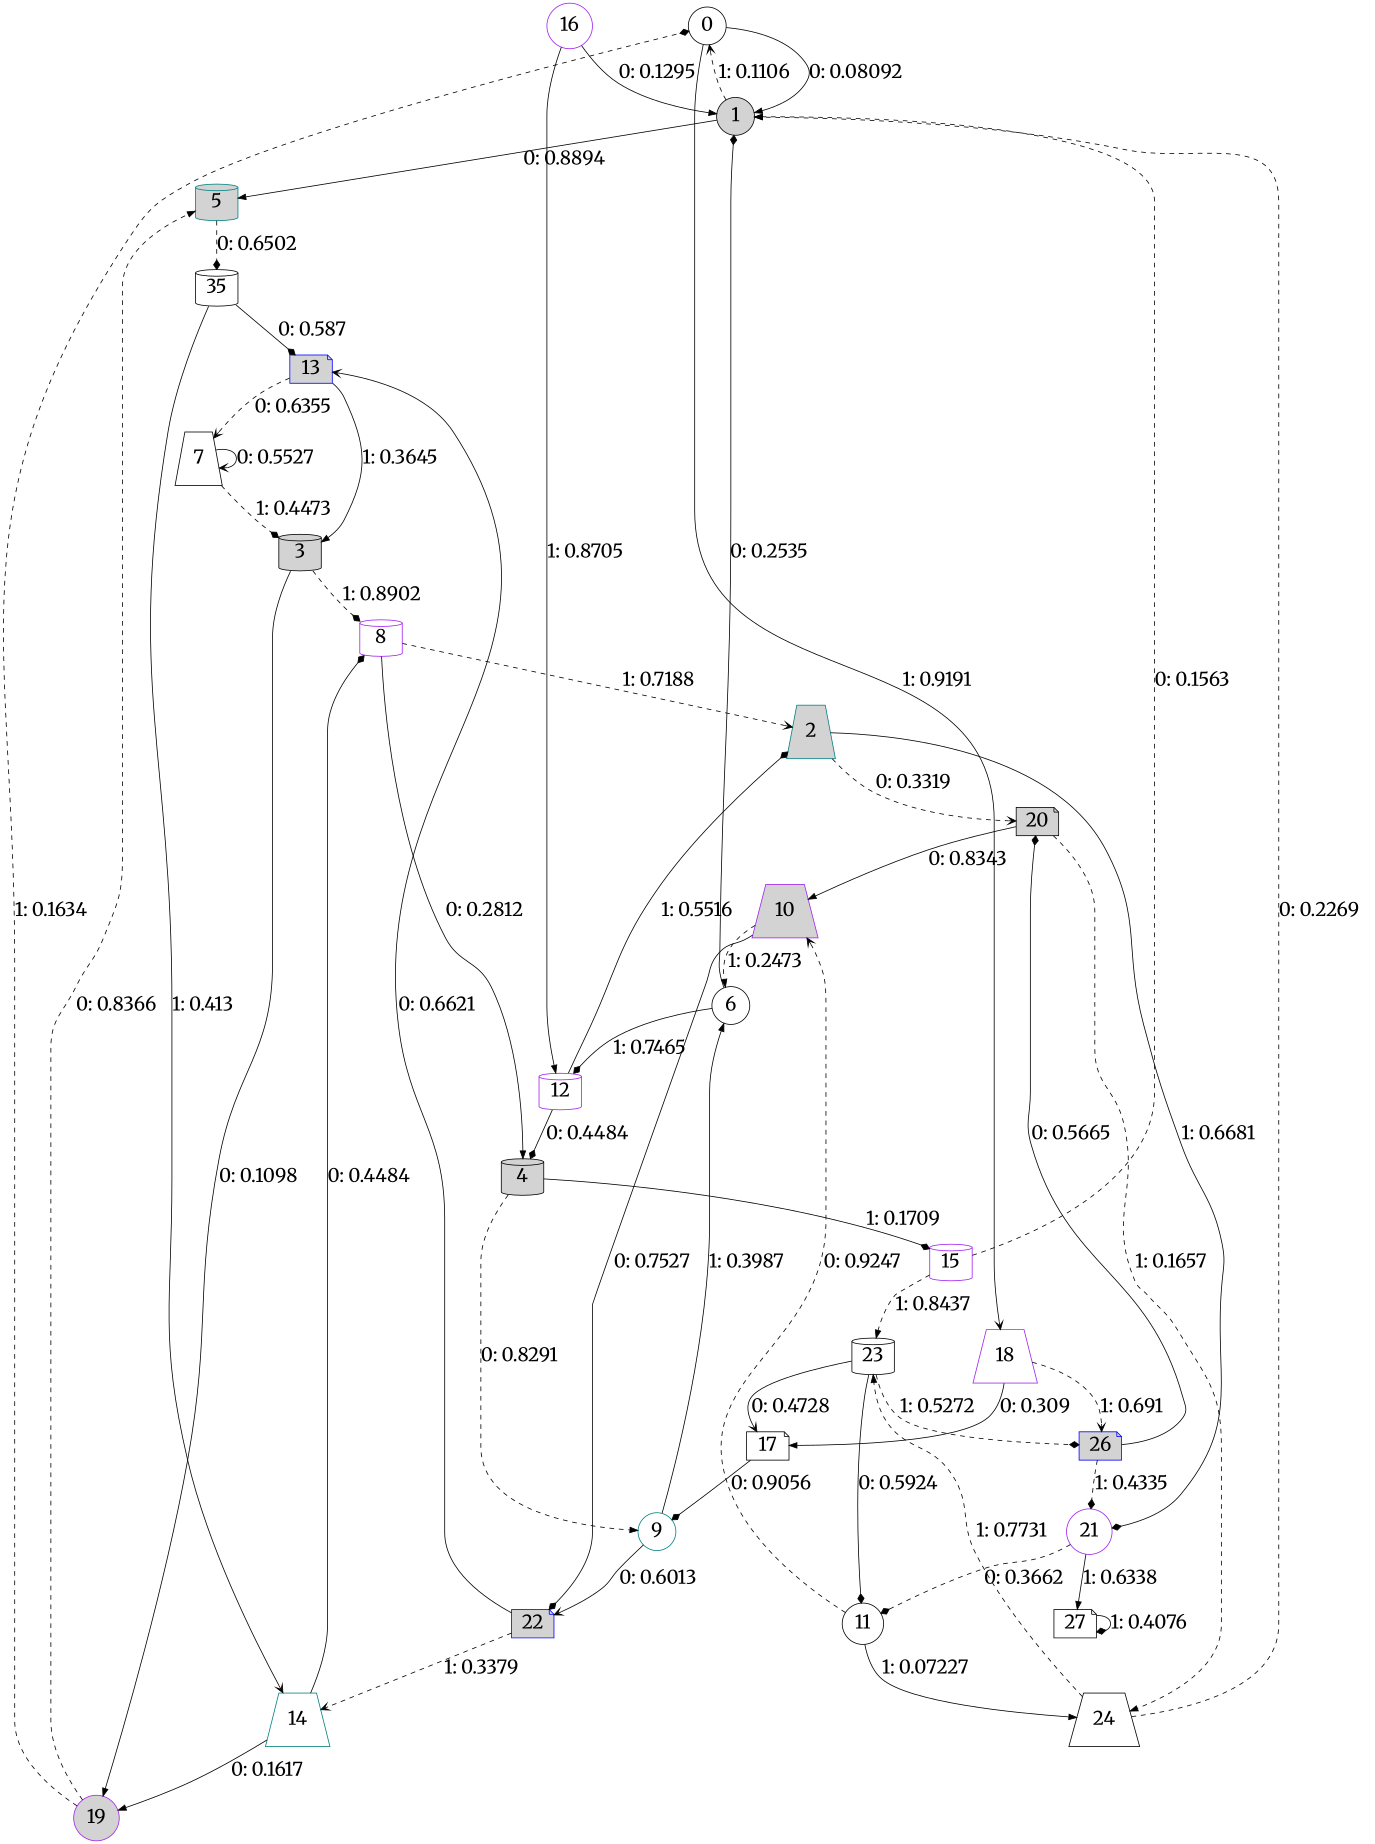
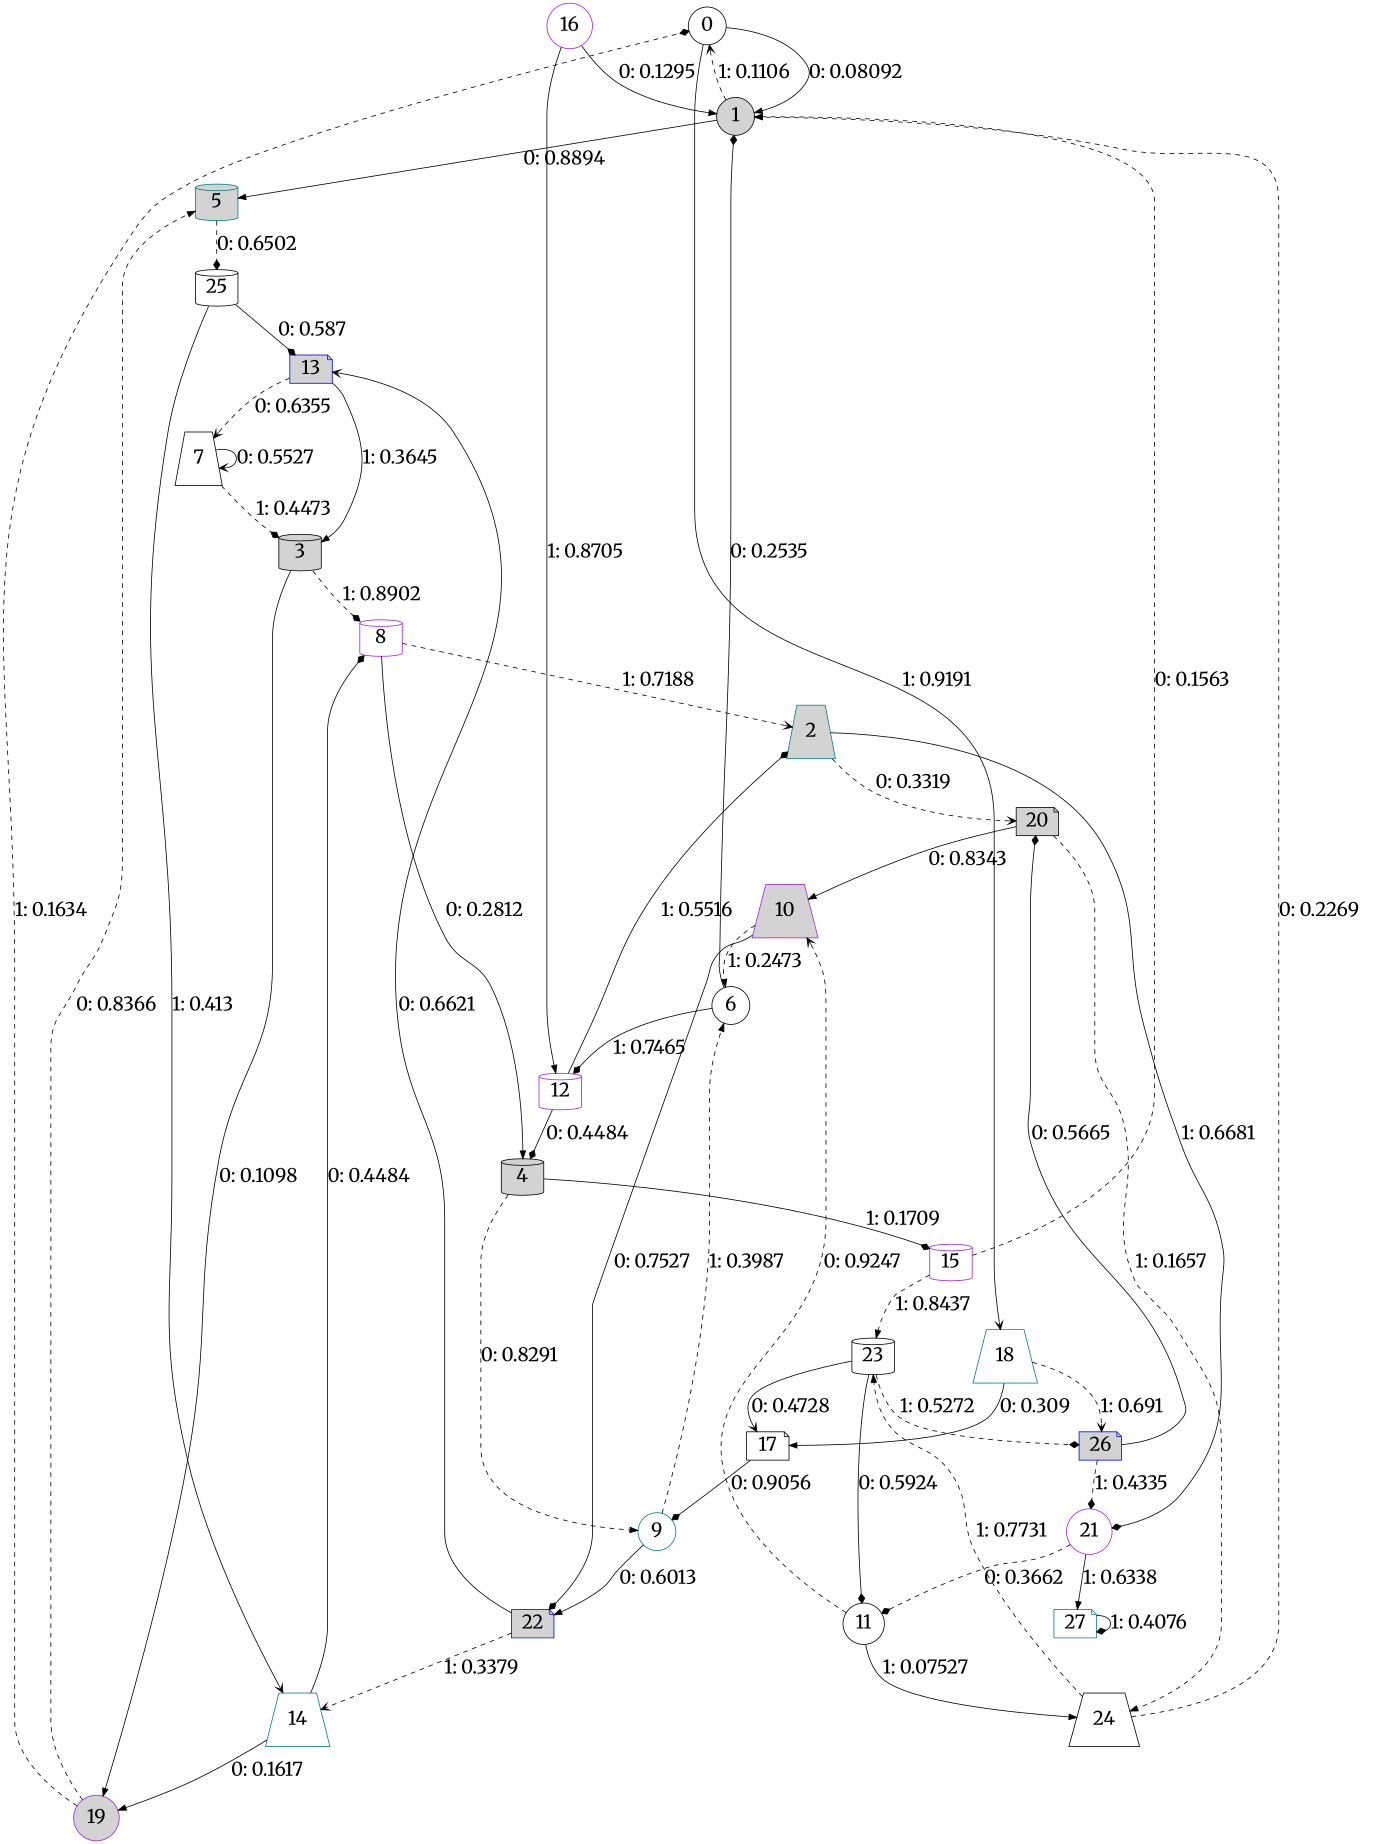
  digraph {
    fontname=Merriweather
    node [color=black fillcolor=white fontname=Merriweather fontsize=24 shape=circle style=filled]
    edge [arrowhead=normal fontname=Merriweather fontsize=24 style=solid]
    0
    1 [fillcolor=lightgrey]
-   18 [color=purple shape=trapezium]
+   18 [color=teal shape=trapezium]
    5 [color=teal fillcolor=lightgrey shape=cylinder]
    17 [shape=note]
    26 [color=blue fillcolor=lightgrey shape=note]
-   25 [shape=cylinder label=35]
+   25 [shape=cylinder]
    9 [color=teal]
    20 [fillcolor=lightgrey shape=note]
    21 [color=purple]
    13 [color=blue fillcolor=lightgrey shape=note]
    14 [color=teal shape=trapezium]
    16 [color=purple]
    12 [color=purple shape=cylinder]
    2 [color=teal fillcolor=lightgrey shape=trapezium]
    10 [color=purple fillcolor=lightgrey shape=trapezium]
    24 [shape=trapezium]
    11
-   27 [shape=note]
+   27 [color=teal shape=note]
    6
    22 [color=blue fillcolor=lightgrey shape=note]
    23 [shape=cylinder]
    3 [fillcolor=lightgrey shape=cylinder]
    19 [color=purple fillcolor=lightgrey]
    8 [color=purple shape=cylinder]
    4 [fillcolor=lightgrey shape=cylinder]
    15 [color=purple shape=cylinder]
    7 [shape=trapezium]
    0 -> 1 [label="0: 0.08092  "]
    0 -> 18 [arrowhead=vee label="1: 0.9191   "]
    1 -> 0 [arrowhead=vee label="1: 0.1106   " style=dashed]
    1 -> 5 [label="0: 0.8894   "]
    18 -> 17 [label="0: 0.309    "]
    18 -> 26 [arrowhead=vee label="1: 0.691    " style=dashed]
    5 -> 25 [arrowhead=diamond label="0: 0.6502   " style=dashed]
    17 -> 9 [arrowhead=diamond label="0: 0.9056   "]
    26 -> 20 [arrowhead=diamond label="0: 0.5665   "]
    26 -> 21 [arrowhead=diamond label="1: 0.4335   " style=dashed]
    25 -> 13 [arrowhead=diamond label="0: 0.587    "]
    25 -> 14 [arrowhead=vee label="1: 0.413    "]
-   9 -> 6 [label="1: 0.3987   "]
-   9 -> 22 [arrowhead=vee label="0: 0.6013   "]
+   9 -> 6 [label="1: 0.3987   " style=dashed]
+   9 -> 22 [label="0: 0.6013   "]
    20 -> 10 [label="0: 0.8343   "]
    20 -> 24 [label="1: 0.1657   " style=dashed]
    21 -> 11 [arrowhead=diamond label="0: 0.3662   " style=dashed]
    21 -> 27 [label="1: 0.6338   "]
    13 -> 3 [label="1: 0.3645   "]
    13 -> 7 [arrowhead=vee label="0: 0.6355   " style=dashed]
    14 -> 19 [label="0: 0.1617   "]
    14 -> 8 [arrowhead=diamond label="0: 0.4484   "]
    16 -> 1 [label="0: 0.1295   "]
    16 -> 12 [label="1: 0.8705   "]
    12 -> 2 [arrowhead=diamond label="1: 0.5516   "]
    12 -> 4 [arrowhead=diamond label="0: 0.4484   "]
    2 -> 20 [arrowhead=vee label="0: 0.3319   " style=dashed]
    2 -> 21 [arrowhead=diamond label="1: 0.6681   "]
    10 -> 6 [label="1: 0.2473   " style=dashed]
    10 -> 22 [arrowhead=diamond label="0: 0.7527   "]
    24 -> 1 [label="0: 0.2269   " style=dashed]
    24 -> 23 [label="1: 0.7731   " style=dashed]
    11 -> 10 [arrowhead=vee label="0: 0.9247   " style=dashed]
-   11 -> 24 [label="1: 0.07227  "]
+   11 -> 24 [label="1: 0.07527  "]
    27 -> 27 [arrowhead=diamond label="1: 0.4076   "]
    6 -> 1 [arrowhead=diamond label="0: 0.2535   "]
    6 -> 12 [arrowhead=diamond label="1: 0.7465   "]
    22 -> 13 [arrowhead=vee label="0: 0.6621   "]
    22 -> 14 [arrowhead=vee label="1: 0.3379   " style=dashed]
    23 -> 17 [arrowhead=vee label="0: 0.4728   "]
    23 -> 26 [arrowhead=diamond label="1: 0.5272   " style=dashed]
    23 -> 11 [arrowhead=diamond label="0: 0.5924   "]
    3 -> 19 [label="0: 0.1098   "]
    3 -> 8 [arrowhead=diamond label="1: 0.8902   " style=dashed]
    19 -> 0 [arrowhead=diamond label="1: 0.1634   " style=dashed]
    19 -> 5 [label="0: 0.8366   " style=dashed]
    8 -> 2 [arrowhead=vee label="1: 0.7188   " style=dashed]
    8 -> 4 [label="0: 0.2812   "]
    4 -> 9 [label="0: 0.8291   " style=dashed]
    4 -> 15 [arrowhead=diamond label="1: 0.1709   "]
    15 -> 1 [label="0: 0.1563   " style=dashed]
    15 -> 23 [label="1: 0.8437   " style=dashed]
    7 -> 3 [arrowhead=diamond label="1: 0.4473   " style=dashed]
    7 -> 7 [arrowhead=vee label="0: 0.5527   "]
  }
